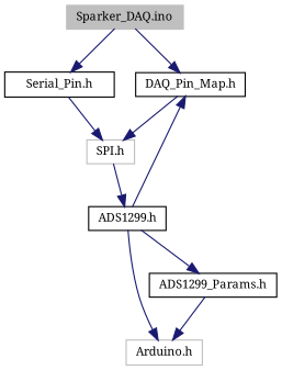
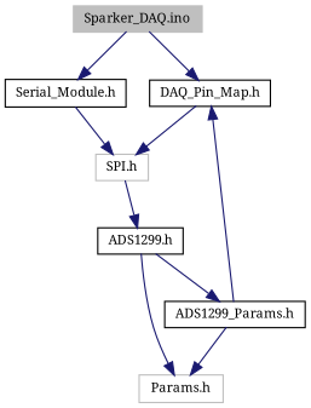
  digraph {
    fontname="Noto Serif"
    node [color=black fillcolor=white fontname="Noto Serif" fontsize=10 shape=record style=filled]
    edge [color=midnightblue fontname="Noto Serif" fontsize=10 labelfontname=Helvetica labelfontsize=10 style=solid]
    n1 [color=grey75 fillcolor=grey75 fontcolor=black height=0.2 label="Sparker_DAQ.ino" width=0.4]
    n2 [height=0.2 label="DAQ_Pin_Map.h" width=0.4]
-   n3 [height=0.2 label="Serial_Pin.h" width=0.4]
+   n3 [height=0.2 label="Serial_Module.h" width=0.4]
    n4 [height=0.2 label="ADS1299.h" width=0.4]
-   n5 [color=grey75 height=0.2 label="Arduino.h" width=0.4]
+   n5 [color=grey75 height=0.2 label="Params.h" width=0.4]
    n6 [height=0.2 label="ADS1299_Params.h" width=0.4]
    n7 [color=grey75 height=0.2 label="SPI.h" width=0.4]
    n1 -> n2
    n1 -> n3
    n2 -> n7
    n3 -> n7
-   n4 -> n2
+   n6 -> n2
    n4 -> n5
    n4 -> n6
    n6 -> n5
    n7 -> n4
  }
